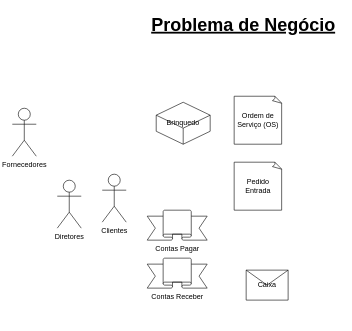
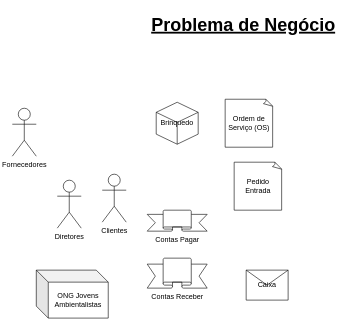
  <mxCell id="0" />
  <mxCell id="1" parent="0" />
  <mxCell id="2" value="Problema de Negócio" style="text;html=1;resizable=0;autosize=1;align=center;verticalAlign=middle;points=[];rounded=0;fontStyle=5;dashed=1;shadow=0;sketch=0;glass=0;fontSize=30;direction=west;rotation=0;" vertex="1" parent="1"><mxGeometry x="245" y="20" width="320" height="40" as="geometry" /></mxCell>
  <mxCell id="3" value="Diretores" style="shape=umlActor;verticalLabelPosition=bottom;verticalAlign=top;html=1;outlineConnect=0;" vertex="1" parent="1"><mxGeometry x="95" y="300" width="40" height="80" as="geometry" /></mxCell>
- <mxCell id="4" value="Brinquedo" style="whiteSpace=wrap;html=1;shape=mxgraph.basic.isocube;isoAngle=15;" vertex="1" parent="1"><mxGeometry x="260" y="170" width="90" height="70" as="geometry" /></mxCell>
- <mxCell id="5" value="Ordem de Serviço (OS)" style="whiteSpace=wrap;html=1;shape=mxgraph.basic.document" vertex="1" parent="1"><mxGeometry x="390" y="160" width="80" height="80" as="geometry" /></mxCell>
+ <mxCell id="4" value="Brinquedo" style="whiteSpace=wrap;html=1;shape=mxgraph.basic.isocube;isoAngle=15;" vertex="1" parent="1"><mxGeometry x="260" y="170" width="70" height="70" as="geometry" /></mxCell>
+ <mxCell id="5" value="Ordem de Serviço (OS)" style="whiteSpace=wrap;html=1;shape=mxgraph.basic.document" vertex="1" parent="1"><mxGeometry x="375" y="165" width="80" height="80" as="geometry" /></mxCell>
  <mxCell id="6" value="Pedido Entrada" style="whiteSpace=wrap;html=1;shape=mxgraph.basic.document" vertex="1" parent="1"><mxGeometry x="390" y="270" width="80" height="80" as="geometry" /></mxCell>
- <mxCell id="7" value="Contas Pagar" style="verticalLabelPosition=bottom;verticalAlign=top;html=1;shape=mxgraph.basic.banner" vertex="1" parent="1"><mxGeometry x="245" y="350" width="100" height="50" as="geometry" /></mxCell>
+ <mxCell id="7" value="Contas Pagar" style="verticalLabelPosition=bottom;verticalAlign=top;html=1;shape=mxgraph.basic.banner" vertex="1" parent="1"><mxGeometry x="245" y="350" width="100" height="35" as="geometry" /></mxCell>
  <mxCell id="8" value="Contas Receber" style="verticalLabelPosition=bottom;verticalAlign=top;html=1;shape=mxgraph.basic.banner" vertex="1" parent="1"><mxGeometry x="245" y="430" width="100" height="50" as="geometry" /></mxCell>
+ <mxCell id="9" value="ONG Jovens Ambientalistas" style="shape=cube;whiteSpace=wrap;html=1;boundedLbl=1;backgroundOutline=1;darkOpacity=0.05;darkOpacity2=0.1;" vertex="1" parent="1"><mxGeometry x="60" y="450" width="120" height="80" as="geometry" /></mxCell>
  <mxCell id="10" value="Clientes" style="shape=umlActor;verticalLabelPosition=bottom;verticalAlign=top;html=1;outlineConnect=0;" vertex="1" parent="1"><mxGeometry x="170" y="290" width="40" height="80" as="geometry" /></mxCell>
  <mxCell id="11" value="Fornecedores" style="shape=umlActor;verticalLabelPosition=bottom;verticalAlign=top;html=1;outlineConnect=0;" vertex="1" parent="1"><mxGeometry x="20" y="180" width="40" height="80" as="geometry" /></mxCell>
  <mxCell id="12" value="Caixa" style="shape=message;html=1;whiteSpace=wrap;html=1;outlineConnect=0;" vertex="1" parent="1"><mxGeometry x="410" y="450" width="70" height="50" as="geometry" /></mxCell>
